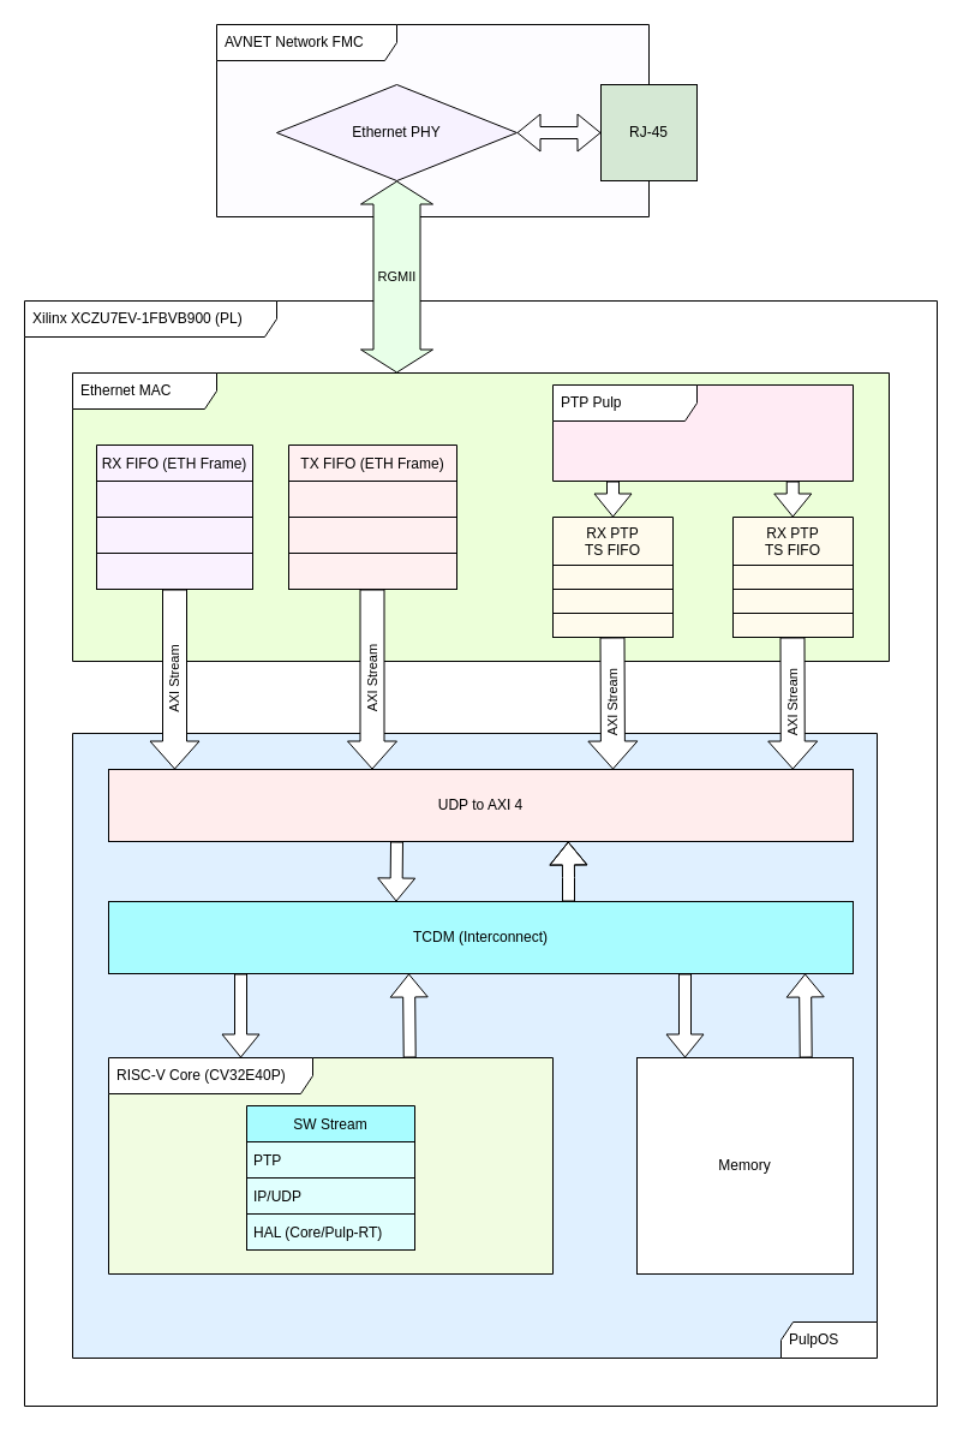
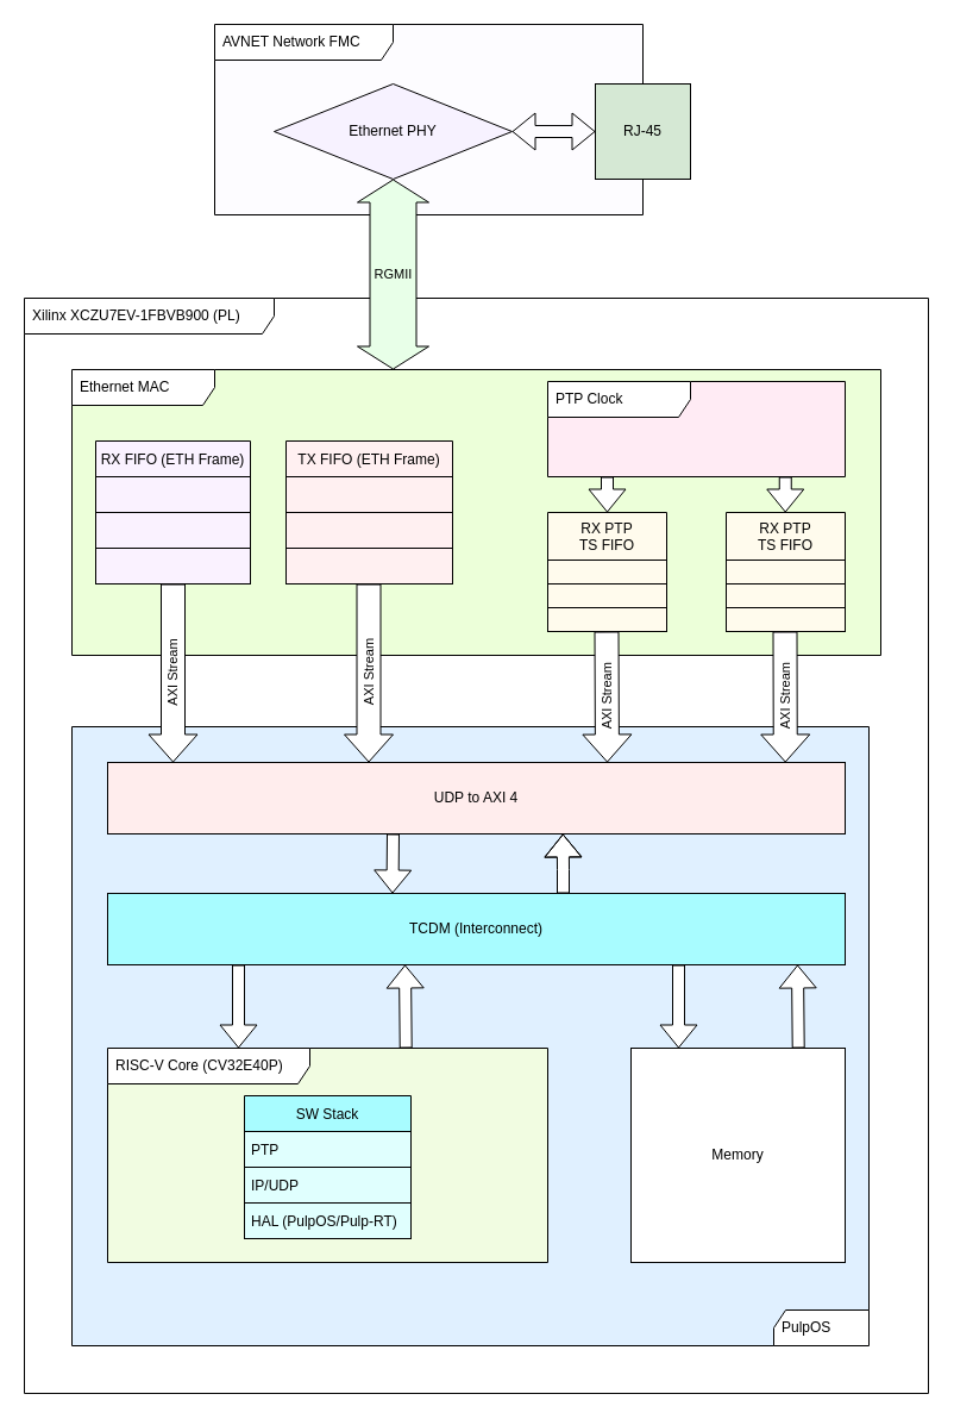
  <mxCell id="0" />
  <mxCell id="1" parent="0" />
  <mxCell id="2" value="Xilinx XCZU7EV-1FBVB900 (PL)" style="shape=umlFrame;whiteSpace=wrap;html=1;width=210;height=30;boundedLbl=1;verticalAlign=middle;align=left;spacingLeft=5;fillColor=default;swimlaneFillColor=#ffffff;" parent="1" vertex="1"><mxGeometry x="20" y="250" width="760" height="920" as="geometry" /></mxCell>
  <mxCell id="3" value="&lt;div&gt;Ethernet MAC&lt;/div&gt;" style="shape=umlFrame;whiteSpace=wrap;html=1;width=120;height=30;boundedLbl=1;verticalAlign=middle;align=left;spacingLeft=5;fillColor=#FFFFFF;swimlaneFillColor=#ECFFD9;" parent="1" vertex="1"><mxGeometry x="60" y="310" width="680" height="240" as="geometry" /></mxCell>
  <mxCell id="4" value="" style="group" parent="1" vertex="1" connectable="0"><mxGeometry x="180" y="20" width="400" height="160" as="geometry" /></mxCell>
  <mxCell id="5" value="AVNET Network FMC" style="shape=umlFrame;whiteSpace=wrap;html=1;width=150;height=30;boundedLbl=1;verticalAlign=middle;align=left;spacingLeft=5;fillColor=#FFFFFF;swimlaneFillColor=#FDFCFF;" parent="4" vertex="1"><mxGeometry width="360" height="160" as="geometry" /></mxCell>
  <mxCell id="6" value="&lt;span style=&quot;&quot;&gt;RJ-45&lt;/span&gt;" style="rounded=0;whiteSpace=wrap;html=1;labelBackgroundColor=none;fillColor=#d5e8d4;" parent="4" vertex="1"><mxGeometry x="320" y="50" width="80" height="80" as="geometry" /></mxCell>
  <mxCell id="7" value="Ethernet PHY" style="rhombus;whiteSpace=wrap;html=1;labelBackgroundColor=none;fillColor=#F7F2FF;" parent="4" vertex="1"><mxGeometry x="50" y="50" width="200" height="80" as="geometry" /></mxCell>
  <mxCell id="8" value="" style="shape=flexArrow;endArrow=classic;startArrow=classic;html=1;rounded=0;fontColor=none;entryX=0;entryY=0.5;entryDx=0;entryDy=0;exitX=1;exitY=0.5;exitDx=0;exitDy=0;" parent="4" source="7" target="6" edge="1"><mxGeometry width="100" height="100" relative="1" as="geometry"><mxPoint x="200" y="150" as="sourcePoint" /><mxPoint x="300" y="50" as="targetPoint" /></mxGeometry></mxCell>
  <mxCell id="9" value="RGMII" style="shape=flexArrow;endArrow=classic;startArrow=classic;html=1;rounded=0;fontColor=none;entryX=0.5;entryY=1;entryDx=0;entryDy=0;width=39;fillColor=#E8FFE8;labelBackgroundColor=none;" parent="1" target="7" edge="1"><mxGeometry width="100" height="100" relative="1" as="geometry"><mxPoint x="330" y="310" as="sourcePoint" /><mxPoint x="670" y="400" as="targetPoint" /></mxGeometry></mxCell>
  <mxCell id="10" value="TX FIFO (ETH Frame)" style="swimlane;fontStyle=0;childLayout=stackLayout;horizontal=1;startSize=30;horizontalStack=0;resizeParent=1;resizeParentMax=0;resizeLast=0;collapsible=1;marginBottom=0;labelBackgroundColor=none;fontColor=none;fillColor=#FFF0F1;" parent="1" vertex="1"><mxGeometry x="240" y="370" width="140" height="120" as="geometry" /></mxCell>
  <mxCell id="11" value="  " style="text;strokeColor=default;fillColor=#FFF0F1;align=left;verticalAlign=middle;spacingLeft=4;spacingRight=4;overflow=hidden;points=[[0,0.5],[1,0.5]];portConstraint=eastwest;rotatable=0;labelBackgroundColor=none;fontColor=none;labelBorderColor=none;" parent="10" vertex="1"><mxGeometry y="30" width="140" height="30" as="geometry" /></mxCell>
  <mxCell id="12" value=" " style="text;strokeColor=default;fillColor=#FFF0F1;align=left;verticalAlign=middle;spacingLeft=4;spacingRight=4;overflow=hidden;points=[[0,0.5],[1,0.5]];portConstraint=eastwest;rotatable=0;labelBackgroundColor=none;fontColor=none;" parent="10" vertex="1"><mxGeometry y="60" width="140" height="30" as="geometry" /></mxCell>
  <mxCell id="13" value=" " style="text;strokeColor=default;fillColor=#FFF0F1;align=left;verticalAlign=middle;spacingLeft=4;spacingRight=4;overflow=hidden;points=[[0,0.5],[1,0.5]];portConstraint=eastwest;rotatable=0;labelBackgroundColor=none;fontColor=none;" parent="10" vertex="1"><mxGeometry y="90" width="140" height="30" as="geometry" /></mxCell>
  <mxCell id="14" value="RX FIFO (ETH Frame)" style="swimlane;fontStyle=0;childLayout=stackLayout;horizontal=1;startSize=30;horizontalStack=0;resizeParent=1;resizeParentMax=0;resizeLast=0;collapsible=1;marginBottom=0;labelBackgroundColor=none;fontColor=none;fillColor=#FAF2FF;" parent="1" vertex="1"><mxGeometry x="80" y="370" width="130" height="120" as="geometry" /></mxCell>
  <mxCell id="15" value="  " style="text;strokeColor=default;fillColor=#FAF2FF;align=left;verticalAlign=middle;spacingLeft=4;spacingRight=4;overflow=hidden;points=[[0,0.5],[1,0.5]];portConstraint=eastwest;rotatable=0;labelBackgroundColor=none;fontColor=none;labelBorderColor=none;" parent="14" vertex="1"><mxGeometry y="30" width="130" height="30" as="geometry" /></mxCell>
  <mxCell id="16" value=" " style="text;strokeColor=default;fillColor=#FAF2FF;align=left;verticalAlign=middle;spacingLeft=4;spacingRight=4;overflow=hidden;points=[[0,0.5],[1,0.5]];portConstraint=eastwest;rotatable=0;labelBackgroundColor=none;fontColor=none;" parent="14" vertex="1"><mxGeometry y="60" width="130" height="30" as="geometry" /></mxCell>
  <mxCell id="17" value=" " style="text;strokeColor=default;fillColor=#FAF2FF;align=left;verticalAlign=middle;spacingLeft=4;spacingRight=4;overflow=hidden;points=[[0,0.5],[1,0.5]];portConstraint=eastwest;rotatable=0;labelBackgroundColor=none;fontColor=none;" parent="14" vertex="1"><mxGeometry y="90" width="130" height="30" as="geometry" /></mxCell>
  <mxCell id="18" value="RX PTP &#10;TS FIFO" style="swimlane;fontStyle=0;childLayout=stackLayout;horizontal=1;startSize=40;horizontalStack=0;resizeParent=1;resizeParentMax=0;resizeLast=0;collapsible=1;marginBottom=0;labelBackgroundColor=none;fontColor=none;fillColor=#FFFBED;" parent="1" vertex="1"><mxGeometry x="460" y="430" width="100" height="100" as="geometry" /></mxCell>
  <mxCell id="19" value="  " style="text;strokeColor=default;fillColor=#FFFBED;align=left;verticalAlign=middle;spacingLeft=4;spacingRight=4;overflow=hidden;points=[[0,0.5],[1,0.5]];portConstraint=eastwest;rotatable=0;labelBackgroundColor=none;fontColor=none;labelBorderColor=none;" parent="18" vertex="1"><mxGeometry y="40" width="100" height="20" as="geometry" /></mxCell>
  <mxCell id="20" value=" " style="text;strokeColor=default;fillColor=#FFFBED;align=left;verticalAlign=middle;spacingLeft=4;spacingRight=4;overflow=hidden;points=[[0,0.5],[1,0.5]];portConstraint=eastwest;rotatable=0;labelBackgroundColor=none;fontColor=none;" parent="18" vertex="1"><mxGeometry y="60" width="100" height="20" as="geometry" /></mxCell>
  <mxCell id="21" value=" " style="text;strokeColor=default;fillColor=#FFFBED;align=left;verticalAlign=middle;spacingLeft=4;spacingRight=4;overflow=hidden;points=[[0,0.5],[1,0.5]];portConstraint=eastwest;rotatable=0;labelBackgroundColor=none;fontColor=none;" parent="18" vertex="1"><mxGeometry y="80" width="100" height="20" as="geometry" /></mxCell>
- <mxCell id="22" value="PTP Pulp" style="shape=umlFrame;whiteSpace=wrap;html=1;width=120;height=30;boundedLbl=1;verticalAlign=middle;align=left;spacingLeft=5;fillColor=#FFFFFF;swimlaneFillColor=#FFEBF4;" parent="1" vertex="1"><mxGeometry x="460" y="320" width="250" height="80" as="geometry" /></mxCell>
+ <mxCell id="22" value="PTP Clock" style="shape=umlFrame;whiteSpace=wrap;html=1;width=120;height=30;boundedLbl=1;verticalAlign=middle;align=left;spacingLeft=5;fillColor=#FFFFFF;swimlaneFillColor=#FFEBF4;" parent="1" vertex="1"><mxGeometry x="460" y="320" width="250" height="80" as="geometry" /></mxCell>
  <mxCell id="23" value="PulpOS" style="shape=umlFrame;whiteSpace=wrap;html=1;width=80;height=30;boundedLbl=1;verticalAlign=middle;align=left;spacingLeft=5;fillColor=#FFFFFF;swimlaneFillColor=#E0F0FF;direction=west;" parent="1" vertex="1"><mxGeometry x="60" y="610" width="670" height="520" as="geometry" /></mxCell>
  <mxCell id="24" value="UDP to AXI 4" style="rounded=0;whiteSpace=wrap;html=1;glass=0;labelBackgroundColor=none;labelBorderColor=none;fontColor=none;strokeColor=default;fillColor=#FFEDED;" parent="1" vertex="1"><mxGeometry x="90" y="640" width="620" height="60" as="geometry" /></mxCell>
  <mxCell id="25" value="AXI Stream" style="shape=flexArrow;endArrow=classic;html=1;rounded=0;labelBackgroundColor=default;fontColor=none;fillColor=#FFFFFF;orthogonal=1;horizontal=0;width=20;endSize=7.33;" parent="1" source="17" edge="1"><mxGeometry width="50" height="50" relative="1" as="geometry"><mxPoint x="340" y="610" as="sourcePoint" /><mxPoint x="145" y="640" as="targetPoint" /></mxGeometry></mxCell>
  <mxCell id="26" value="TCDM (Interconnect)" style="rounded=0;whiteSpace=wrap;html=1;glass=0;labelBackgroundColor=none;labelBorderColor=none;fontColor=none;strokeColor=default;fillColor=#a8fcff;" parent="1" vertex="1"><mxGeometry x="90" y="750" width="620" height="60" as="geometry" /></mxCell>
  <mxCell id="27" value="Memory" style="whiteSpace=wrap;html=1;aspect=fixed;glass=0;labelBackgroundColor=none;labelBorderColor=none;fontColor=none;strokeColor=default;fillColor=default;gradientColor=none;" parent="1" vertex="1"><mxGeometry x="530" y="880" width="180" height="180" as="geometry" /></mxCell>
  <mxCell id="28" value="" style="shape=flexArrow;endArrow=classic;html=1;rounded=0;labelBackgroundColor=none;fontColor=none;fillColor=#FFFFFF;orthogonal=1;" parent="1" edge="1"><mxGeometry width="50" height="50" relative="1" as="geometry"><mxPoint x="330" y="700" as="sourcePoint" /><mxPoint x="329.5" y="750" as="targetPoint" /></mxGeometry></mxCell>
  <mxCell id="29" value="" style="shape=flexArrow;endArrow=classic;html=1;rounded=0;labelBackgroundColor=none;fontColor=none;fillColor=#FFFFFF;entryX=0.569;entryY=1;entryDx=0;entryDy=0;entryPerimeter=0;" parent="1" edge="1"><mxGeometry width="50" height="50" relative="1" as="geometry"><mxPoint x="473" y="750" as="sourcePoint" /><mxPoint x="472.78" y="700" as="targetPoint" /><Array as="points"><mxPoint x="473" y="730" /></Array></mxGeometry></mxCell>
  <mxCell id="30" value="RISC-V Core (CV32E40P)" style="shape=umlFrame;whiteSpace=wrap;html=1;width=170;height=30;boundedLbl=1;verticalAlign=middle;align=left;spacingLeft=5;fillColor=#FFFFFF;swimlaneFillColor=#F1FCE1;direction=east;" parent="1" vertex="1"><mxGeometry x="90" y="880" width="370" height="180" as="geometry" /></mxCell>
  <mxCell id="31" value="RX PTP &#10;TS FIFO" style="swimlane;fontStyle=0;childLayout=stackLayout;horizontal=1;startSize=40;horizontalStack=0;resizeParent=1;resizeParentMax=0;resizeLast=0;collapsible=1;marginBottom=0;labelBackgroundColor=none;fontColor=none;fillColor=#FFFBED;" parent="1" vertex="1"><mxGeometry x="610" y="430" width="100" height="100" as="geometry" /></mxCell>
  <mxCell id="32" value="  " style="text;strokeColor=default;fillColor=#FFFBED;align=left;verticalAlign=middle;spacingLeft=4;spacingRight=4;overflow=hidden;points=[[0,0.5],[1,0.5]];portConstraint=eastwest;rotatable=0;labelBackgroundColor=none;fontColor=none;labelBorderColor=none;" parent="31" vertex="1"><mxGeometry y="40" width="100" height="20" as="geometry" /></mxCell>
  <mxCell id="33" value=" " style="text;strokeColor=default;fillColor=#FFFBED;align=left;verticalAlign=middle;spacingLeft=4;spacingRight=4;overflow=hidden;points=[[0,0.5],[1,0.5]];portConstraint=eastwest;rotatable=0;labelBackgroundColor=none;fontColor=none;" parent="31" vertex="1"><mxGeometry y="60" width="100" height="20" as="geometry" /></mxCell>
  <mxCell id="34" value=" " style="text;strokeColor=default;fillColor=#FFFBED;align=left;verticalAlign=middle;spacingLeft=4;spacingRight=4;overflow=hidden;points=[[0,0.5],[1,0.5]];portConstraint=eastwest;rotatable=0;labelBackgroundColor=none;fontColor=none;" parent="31" vertex="1"><mxGeometry y="80" width="100" height="20" as="geometry" /></mxCell>
  <mxCell id="35" value="" style="shape=flexArrow;endArrow=classic;html=1;rounded=0;labelBackgroundColor=none;fontColor=none;fillColor=#FFFFFF;entryX=0.5;entryY=0;entryDx=0;entryDy=0;orthogonal=1;" parent="1" target="18" edge="1"><mxGeometry width="50" height="50" relative="1" as="geometry"><mxPoint x="510" y="400" as="sourcePoint" /><mxPoint x="290" y="560" as="targetPoint" /></mxGeometry></mxCell>
  <mxCell id="36" value="" style="shape=flexArrow;endArrow=classic;html=1;rounded=0;labelBackgroundColor=none;fontColor=none;fillColor=#FFFFFF;entryX=0.5;entryY=0;entryDx=0;entryDy=0;orthogonal=1;" parent="1" edge="1"><mxGeometry width="50" height="50" relative="1" as="geometry"><mxPoint x="659.76" y="400" as="sourcePoint" /><mxPoint x="659.76" y="430" as="targetPoint" /></mxGeometry></mxCell>
  <mxCell id="37" value="" style="shape=flexArrow;endArrow=classic;html=1;rounded=0;labelBackgroundColor=none;fontColor=none;fillColor=#FFFFFF;orthogonal=1;" parent="1" edge="1"><mxGeometry width="50" height="50" relative="1" as="geometry"><mxPoint x="200" y="810" as="sourcePoint" /><mxPoint x="200" y="880" as="targetPoint" /></mxGeometry></mxCell>
  <mxCell id="38" value="" style="shape=flexArrow;endArrow=classic;html=1;rounded=0;labelBackgroundColor=none;fontColor=none;fillColor=#FFFFFF;exitX=0.356;exitY=0.01;exitDx=0;exitDy=0;exitPerimeter=0;" parent="1" edge="1"><mxGeometry width="50" height="50" relative="1" as="geometry"><mxPoint x="340.72" y="880" as="sourcePoint" /><mxPoint x="340" y="810" as="targetPoint" /></mxGeometry></mxCell>
  <mxCell id="39" value="" style="shape=flexArrow;endArrow=classic;html=1;rounded=0;labelBackgroundColor=none;fontColor=none;fillColor=#FFFFFF;exitX=0.356;exitY=0.01;exitDx=0;exitDy=0;exitPerimeter=0;" parent="1" edge="1"><mxGeometry width="50" height="50" relative="1" as="geometry"><mxPoint x="670.72" y="880" as="sourcePoint" /><mxPoint x="670" y="810" as="targetPoint" /></mxGeometry></mxCell>
  <mxCell id="40" value="" style="shape=flexArrow;endArrow=classic;html=1;rounded=0;labelBackgroundColor=none;fontColor=none;fillColor=#FFFFFF;orthogonal=1;" parent="1" edge="1"><mxGeometry width="50" height="50" relative="1" as="geometry"><mxPoint x="570" y="810" as="sourcePoint" /><mxPoint x="570" y="880" as="targetPoint" /></mxGeometry></mxCell>
- <mxCell id="41" value="SW Stream" style="swimlane;fontStyle=0;childLayout=stackLayout;horizontal=1;startSize=30;horizontalStack=0;resizeParent=1;resizeParentMax=0;resizeLast=0;collapsible=1;marginBottom=0;glass=0;labelBackgroundColor=none;labelBorderColor=none;fontColor=none;strokeColor=default;fillColor=#A8FCFF;gradientColor=none;" parent="1" vertex="1"><mxGeometry x="205" y="920" width="140" height="120" as="geometry" /></mxCell>
+ <mxCell id="41" value="SW Stack" style="swimlane;fontStyle=0;childLayout=stackLayout;horizontal=1;startSize=30;horizontalStack=0;resizeParent=1;resizeParentMax=0;resizeLast=0;collapsible=1;marginBottom=0;glass=0;labelBackgroundColor=none;labelBorderColor=none;fontColor=none;strokeColor=default;fillColor=#A8FCFF;gradientColor=none;" parent="1" vertex="1"><mxGeometry x="205" y="920" width="140" height="120" as="geometry" /></mxCell>
  <mxCell id="42" value="PTP" style="text;strokeColor=default;fillColor=#E0FFFE;align=left;verticalAlign=middle;spacingLeft=4;spacingRight=4;overflow=hidden;points=[[0,0.5],[1,0.5]];portConstraint=eastwest;rotatable=0;glass=0;labelBackgroundColor=none;labelBorderColor=none;fontColor=none;" parent="41" vertex="1"><mxGeometry y="30" width="140" height="30" as="geometry" /></mxCell>
  <mxCell id="43" value="IP/UDP" style="text;strokeColor=default;fillColor=#E0FFFE;align=left;verticalAlign=middle;spacingLeft=4;spacingRight=4;overflow=hidden;points=[[0,0.5],[1,0.5]];portConstraint=eastwest;rotatable=0;glass=0;labelBackgroundColor=none;labelBorderColor=none;fontColor=none;" parent="41" vertex="1"><mxGeometry y="60" width="140" height="30" as="geometry" /></mxCell>
- <mxCell id="44" value="HAL (Core/Pulp-RT)" style="text;strokeColor=default;fillColor=#E0FFFE;align=left;verticalAlign=middle;spacingLeft=4;spacingRight=4;overflow=hidden;points=[[0,0.5],[1,0.5]];portConstraint=eastwest;rotatable=0;glass=0;labelBackgroundColor=none;labelBorderColor=none;fontColor=none;" parent="41" vertex="1"><mxGeometry y="90" width="140" height="30" as="geometry" /></mxCell>
+ <mxCell id="44" value="HAL (PulpOS/Pulp-RT)" style="text;strokeColor=default;fillColor=#E0FFFE;align=left;verticalAlign=middle;spacingLeft=4;spacingRight=4;overflow=hidden;points=[[0,0.5],[1,0.5]];portConstraint=eastwest;rotatable=0;glass=0;labelBackgroundColor=none;labelBorderColor=none;fontColor=none;" parent="41" vertex="1"><mxGeometry y="90" width="140" height="30" as="geometry" /></mxCell>
  <mxCell id="45" value="AXI Stream" style="shape=flexArrow;endArrow=classic;html=1;rounded=0;labelBackgroundColor=default;fontColor=none;fillColor=#FFFFFF;orthogonal=1;horizontal=0;width=20;endSize=7.33;" edge="1" parent="1"><mxGeometry width="50" height="50" relative="1" as="geometry"><mxPoint x="309.5" y="490" as="sourcePoint" /><mxPoint x="309.5" y="640" as="targetPoint" /></mxGeometry></mxCell>
  <mxCell id="46" value="AXI Stream" style="shape=flexArrow;endArrow=classic;html=1;rounded=0;labelBackgroundColor=default;fontColor=none;fillColor=#FFFFFF;orthogonal=1;horizontal=0;width=20;endSize=7.33;" edge="1" parent="1"><mxGeometry width="50" height="50" relative="1" as="geometry"><mxPoint x="509.5" y="530" as="sourcePoint" /><mxPoint x="510" y="640" as="targetPoint" /></mxGeometry></mxCell>
  <mxCell id="47" value="AXI Stream" style="shape=flexArrow;endArrow=classic;html=1;rounded=0;labelBackgroundColor=default;fontColor=none;fillColor=#FFFFFF;orthogonal=1;horizontal=0;width=20;endSize=7.33;entryX=0.919;entryY=0;entryDx=0;entryDy=0;entryPerimeter=0;" edge="1" parent="1" target="24"><mxGeometry width="50" height="50" relative="1" as="geometry"><mxPoint x="659.5" y="530" as="sourcePoint" /><mxPoint x="660" y="650" as="targetPoint" /></mxGeometry></mxCell>
